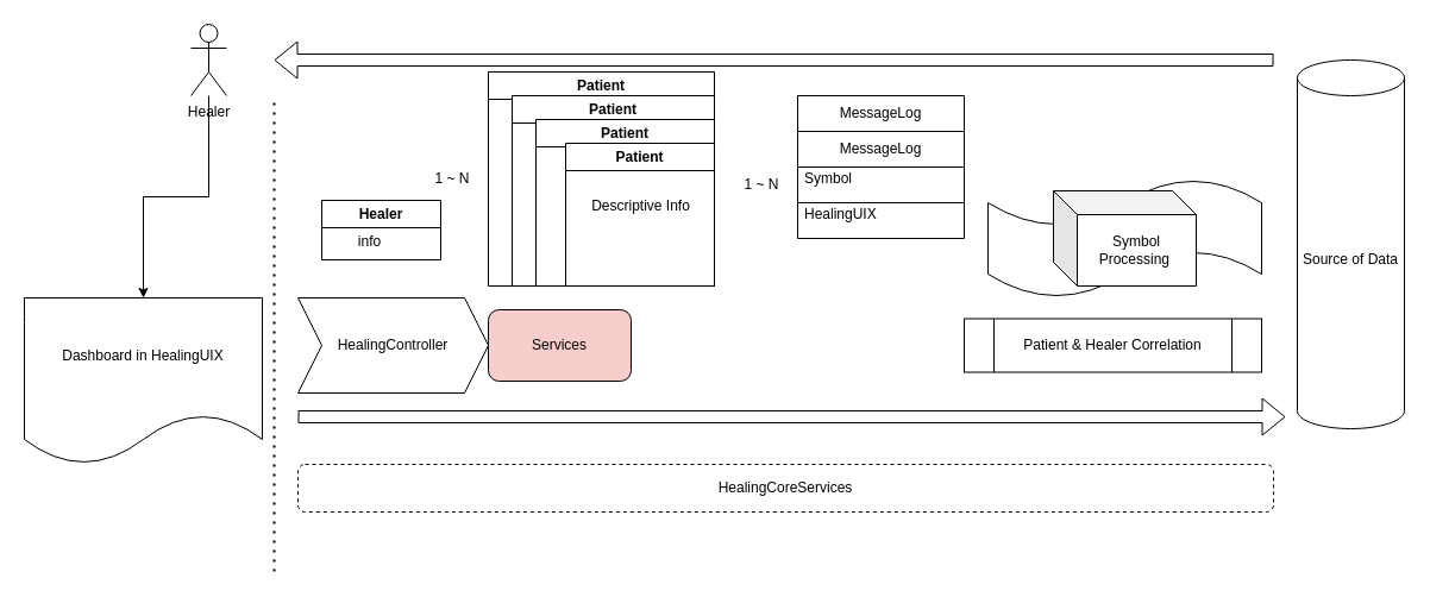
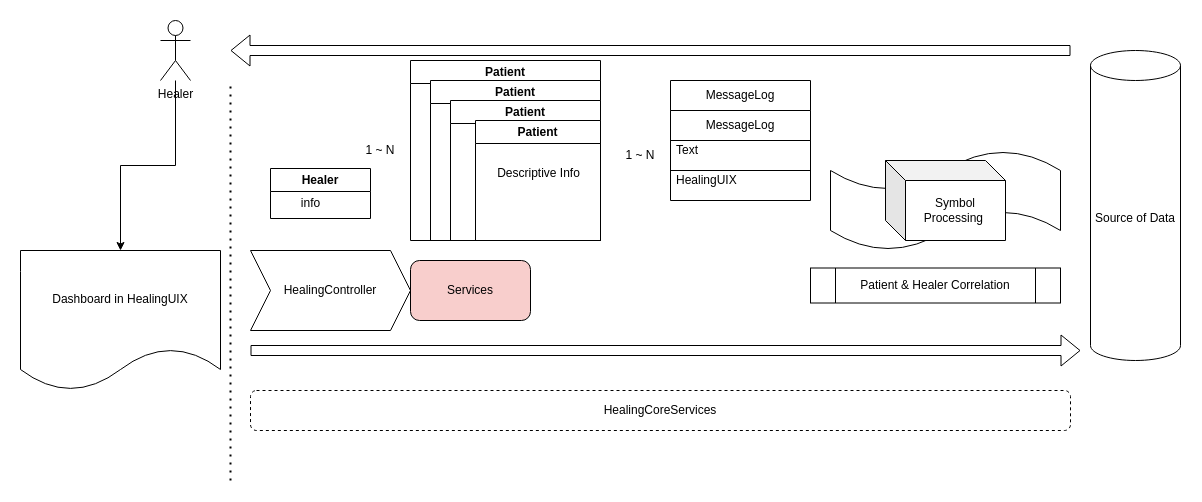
  <mxCell id="0" />
  <mxCell id="1" parent="0" />
  <mxCell id="2" value="Source of Data" style="shape=cylinder3;whiteSpace=wrap;html=1;boundedLbl=1;backgroundOutline=1;size=15;" vertex="1" parent="1"><mxGeometry x="1090" y="50" width="90" height="310" as="geometry" /></mxCell>
  <mxCell id="3" value="Patient" style="swimlane;whiteSpace=wrap;html=1;" vertex="1" parent="1"><mxGeometry x="410" y="60" width="190" height="180" as="geometry" /></mxCell>
  <mxCell id="4" value="Patient" style="swimlane;whiteSpace=wrap;html=1;" vertex="1" parent="3"><mxGeometry x="20" y="20" width="170" height="160" as="geometry" /></mxCell>
  <mxCell id="5" value="Patient" style="swimlane;whiteSpace=wrap;html=1;" vertex="1" parent="4"><mxGeometry x="20" y="20" width="150" height="140" as="geometry" /></mxCell>
  <mxCell id="6" value="Patient" style="swimlane;whiteSpace=wrap;html=1;" vertex="1" parent="5"><mxGeometry x="25" y="20" width="125" height="120" as="geometry" /></mxCell>
  <mxCell id="7" value="Descriptive Info" style="text;html=1;align=center;verticalAlign=middle;resizable=0;points=[];autosize=1;strokeColor=none;fillColor=none;" vertex="1" parent="6"><mxGeometry x="7.5" y="38" width="110" height="30" as="geometry" /></mxCell>
  <mxCell id="8" value="Healer" style="swimlane;whiteSpace=wrap;html=1;" vertex="1" parent="1"><mxGeometry x="270" y="168" width="100" height="50" as="geometry" /></mxCell>
  <mxCell id="9" value="info" style="text;html=1;align=center;verticalAlign=middle;resizable=0;points=[];autosize=1;strokeColor=none;fillColor=none;" vertex="1" parent="8"><mxGeometry x="20" y="20" width="40" height="30" as="geometry" /></mxCell>
  <mxCell id="10" value="" style="shape=flexArrow;endArrow=classic;html=1;rounded=0;" edge="1" parent="1"><mxGeometry width="50" height="50" relative="1" as="geometry"><mxPoint x="250" y="350" as="sourcePoint" /><mxPoint x="1080" y="350" as="targetPoint" /></mxGeometry></mxCell>
  <mxCell id="11" value="Dashboard in HealingUIX" style="shape=document;whiteSpace=wrap;html=1;boundedLbl=1;" vertex="1" parent="1"><mxGeometry x="20" y="250" width="200" height="140" as="geometry" /></mxCell>
  <mxCell id="12" value="" style="edgeStyle=orthogonalEdgeStyle;rounded=0;orthogonalLoop=1;jettySize=auto;html=1;" edge="1" parent="1" source="13" target="11"><mxGeometry relative="1" as="geometry" /></mxCell>
  <mxCell id="13" value="Healer" style="shape=umlActor;verticalLabelPosition=bottom;verticalAlign=top;html=1;outlineConnect=0;" vertex="1" parent="1"><mxGeometry x="160" y="20" width="30" height="60" as="geometry" /></mxCell>
  <mxCell id="14" value="" style="endArrow=none;dashed=1;html=1;dashPattern=1 3;strokeWidth=2;rounded=0;" edge="1" parent="1"><mxGeometry width="50" height="50" relative="1" as="geometry"><mxPoint x="230" y="480" as="sourcePoint" /><mxPoint x="230" y="80" as="targetPoint" /></mxGeometry></mxCell>
  <mxCell id="15" value="HealingCoreServices" style="rounded=1;whiteSpace=wrap;html=1;dashed=1;" vertex="1" parent="1"><mxGeometry x="250" y="390" width="820" height="40" as="geometry" /></mxCell>
  <mxCell id="16" value="HealingController" style="shape=step;perimeter=stepPerimeter;whiteSpace=wrap;html=1;fixedSize=1;" vertex="1" parent="1"><mxGeometry x="250" y="250" width="160" height="80" as="geometry" /></mxCell>
  <mxCell id="17" value="" style="shape=flexArrow;endArrow=classic;html=1;rounded=0;" edge="1" parent="1"><mxGeometry width="50" height="50" relative="1" as="geometry"><mxPoint x="1070" y="50" as="sourcePoint" /><mxPoint x="230" y="50" as="targetPoint" /></mxGeometry></mxCell>
  <mxCell id="18" value="Services" style="rounded=1;whiteSpace=wrap;html=1;fillColor=#f8cecc;" vertex="1" parent="1"><mxGeometry x="410" y="260" width="120" height="60" as="geometry" /></mxCell>
  <mxCell id="19" value="1 ~ N" style="text;html=1;align=center;verticalAlign=middle;whiteSpace=wrap;rounded=0;" vertex="1" parent="1"><mxGeometry x="610" y="140" width="60" height="30" as="geometry" /></mxCell>
- <mxCell id="20" value="Patient &amp;amp; Healer Correlation" style="shape=process;whiteSpace=wrap;html=1;backgroundOutline=1;" vertex="1" parent="1"><mxGeometry x="810" y="267.5" width="250" height="45" as="geometry" /></mxCell>
+ <mxCell id="20" value="Patient &amp;amp; Healer Correlation" style="shape=process;whiteSpace=wrap;html=1;backgroundOutline=1;" vertex="1" parent="1"><mxGeometry x="810" y="267.5" width="250" height="35" as="geometry" /></mxCell>
  <mxCell id="21" value="MessageLog" style="swimlane;fontStyle=0;childLayout=stackLayout;horizontal=1;startSize=30;horizontalStack=0;resizeParent=1;resizeParentMax=0;resizeLast=0;collapsible=1;marginBottom=0;whiteSpace=wrap;html=1;" vertex="1" parent="1"><mxGeometry x="670" y="80" width="140" height="120" as="geometry" /></mxCell>
  <mxCell id="22" value="MessageLog" style="swimlane;fontStyle=0;childLayout=stackLayout;horizontal=1;startSize=30;horizontalStack=0;resizeParent=1;resizeParentMax=0;resizeLast=0;collapsible=1;marginBottom=0;whiteSpace=wrap;html=1;" vertex="1" parent="21"><mxGeometry y="30" width="140" height="60" as="geometry" /></mxCell>
- <mxCell id="23" value="Symbol&lt;div&gt;&lt;br&gt;&lt;/div&gt;" style="text;strokeColor=none;fillColor=none;align=left;verticalAlign=middle;spacingLeft=4;spacingRight=4;overflow=hidden;points=[[0,0.5],[1,0.5]];portConstraint=eastwest;rotatable=0;whiteSpace=wrap;html=1;" vertex="1" parent="22"><mxGeometry y="30" width="140" height="30" as="geometry" /></mxCell>
+ <mxCell id="23" value="Text&lt;div&gt;&lt;br&gt;&lt;/div&gt;" style="text;strokeColor=none;fillColor=none;align=left;verticalAlign=middle;spacingLeft=4;spacingRight=4;overflow=hidden;points=[[0,0.5],[1,0.5]];portConstraint=eastwest;rotatable=0;whiteSpace=wrap;html=1;" vertex="1" parent="22"><mxGeometry y="30" width="140" height="30" as="geometry" /></mxCell>
  <mxCell id="24" value="&lt;div&gt;HealingUIX&lt;/div&gt;&lt;div&gt;&lt;br&gt;&lt;/div&gt;" style="text;strokeColor=none;fillColor=none;align=left;verticalAlign=middle;spacingLeft=4;spacingRight=4;overflow=hidden;points=[[0,0.5],[1,0.5]];portConstraint=eastwest;rotatable=0;whiteSpace=wrap;html=1;" vertex="1" parent="21"><mxGeometry y="90" width="140" height="30" as="geometry" /></mxCell>
  <mxCell id="25" value="" style="shape=tape;whiteSpace=wrap;html=1;" vertex="1" parent="1"><mxGeometry x="830" y="150" width="230" height="100" as="geometry" /></mxCell>
  <mxCell id="26" value="Symbol Processing&amp;nbsp;" style="shape=cube;whiteSpace=wrap;html=1;boundedLbl=1;backgroundOutline=1;darkOpacity=0.05;darkOpacity2=0.1;" vertex="1" parent="1"><mxGeometry x="885" y="160" width="120" height="80" as="geometry" /></mxCell>
  <mxCell id="27" value="1 ~ N" style="text;html=1;align=center;verticalAlign=middle;whiteSpace=wrap;rounded=0;" vertex="1" parent="1"><mxGeometry x="350" y="135" width="60" height="30" as="geometry" /></mxCell>
